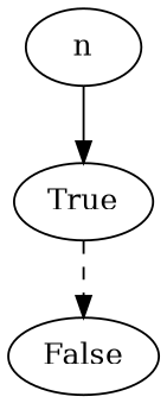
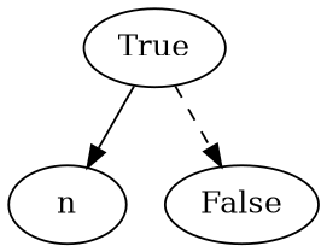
  digraph {
    edge [fontcolor=gray]
    n1 [label=n]
    n2 [label=True]
    n3 [label=False]
-   n1 -> n2
+   n2 -> n1
    n2 -> n3 [style=dashed]
  }
